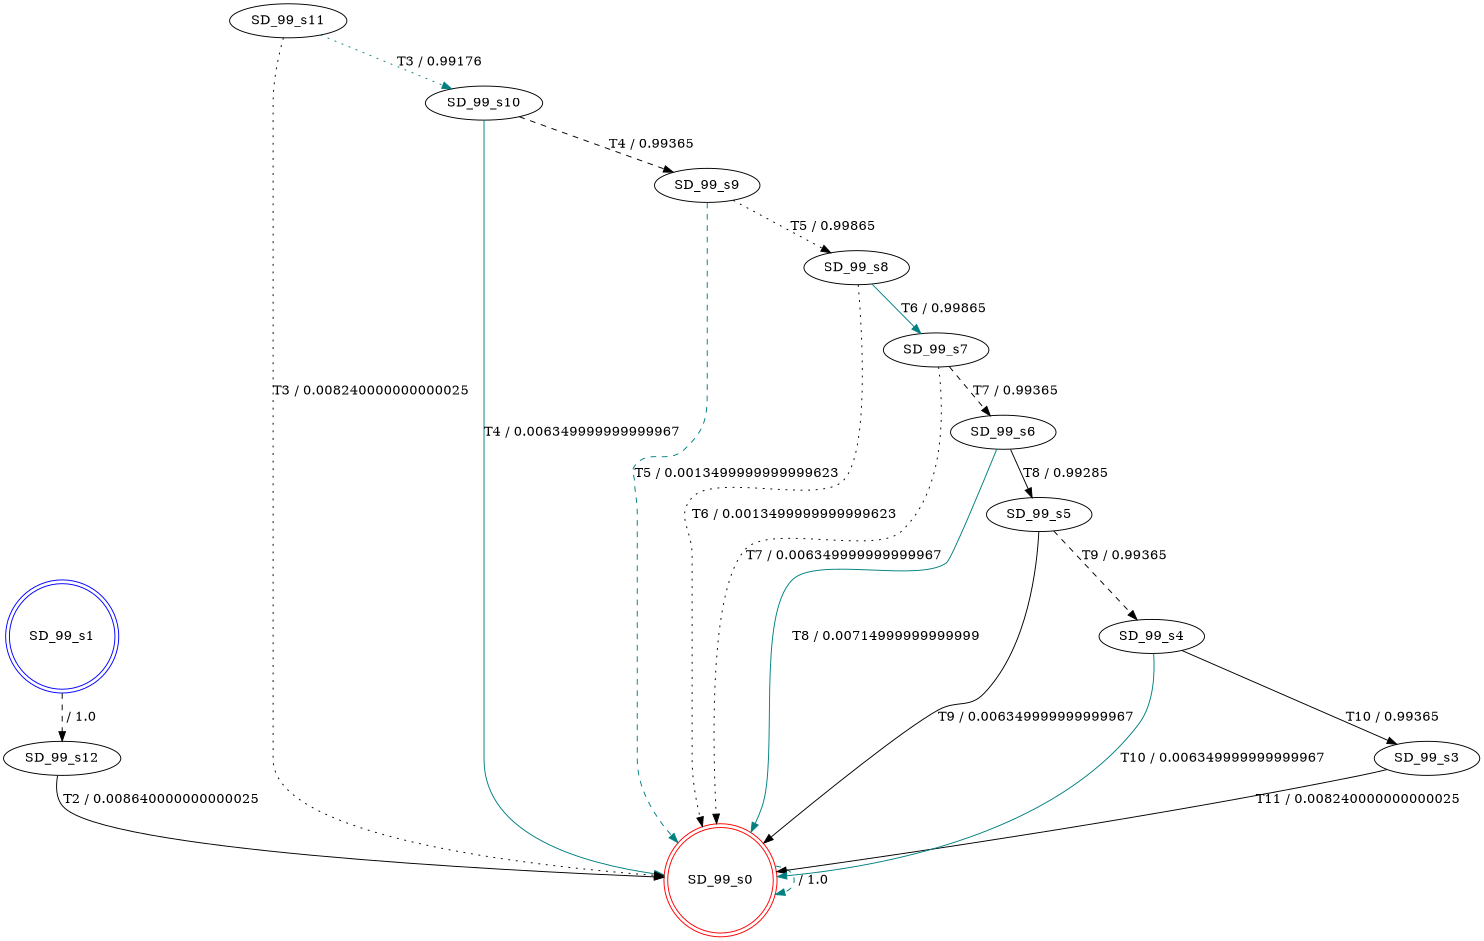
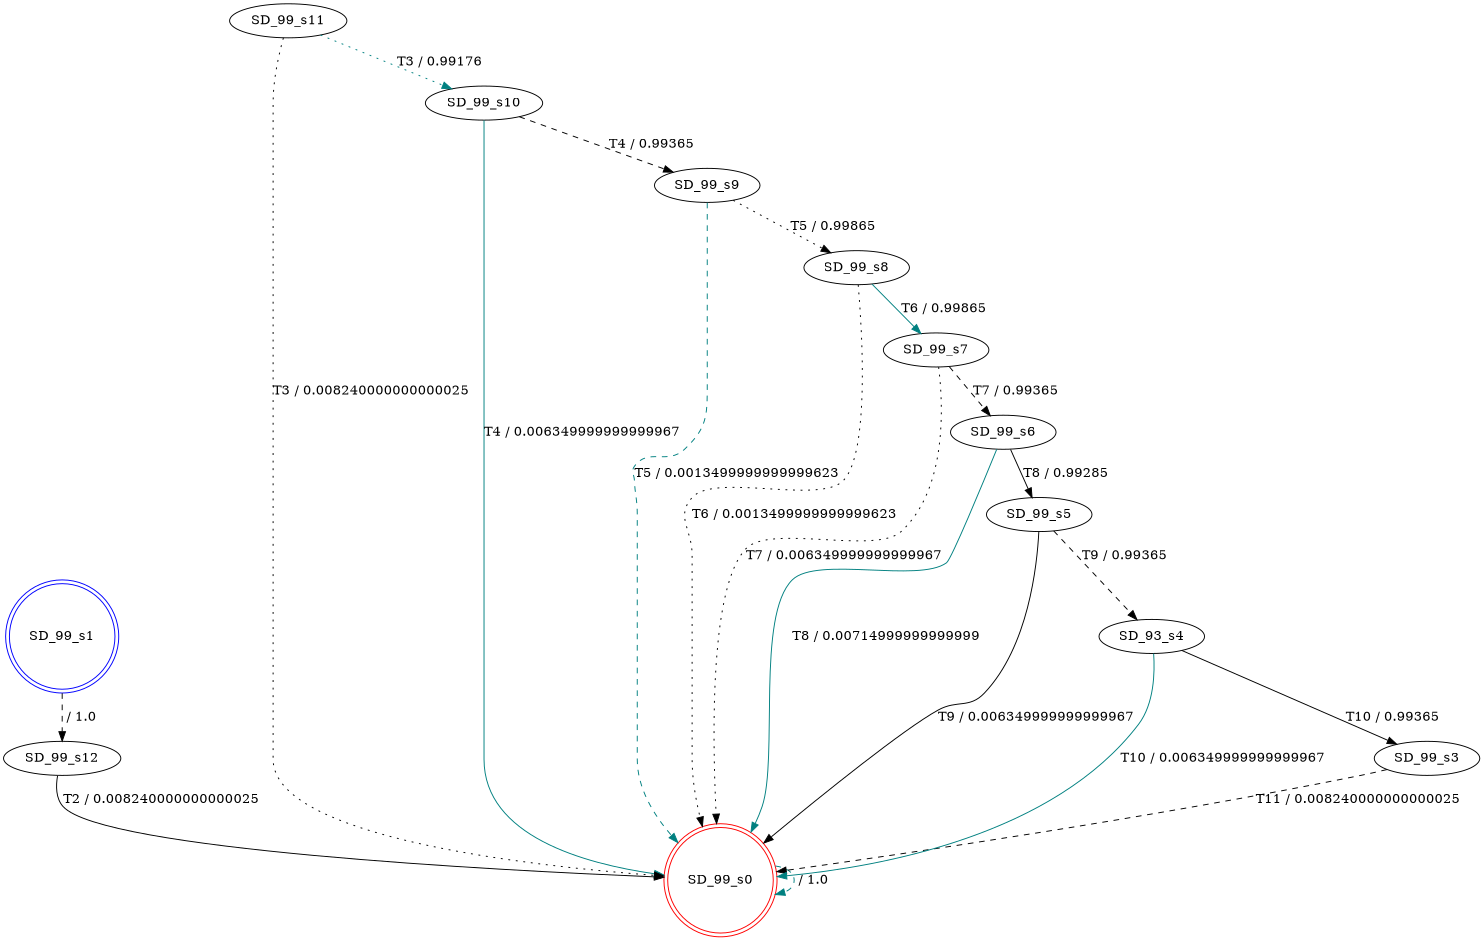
  digraph {
    edge [color=black style=solid]
    n1 [color=red label=SD_99_s0 shape=doublecircle]
    n2 [color=blue label=SD_99_s1 shape=doublecircle]
    n3 [label=SD_99_s12]
    n4 [label=SD_99_s3]
-   n5 [label=SD_99_s4]
+   n5 [label=SD_93_s4]
    n6 [label=SD_99_s5]
    n7 [label=SD_99_s6]
    n8 [label=SD_99_s7]
    n9 [label=SD_99_s8]
    n10 [label=SD_99_s9]
    n11 [label=SD_99_s10]
    n12 [label=SD_99_s11]
    n1 -> n1 [color=teal label=" / 1.0" style=dashed]
    n2 -> n3 [label=" / 1.0" style=dashed]
-   n3 -> n1 [label="T2 / 0.008640000000000025"]
-   n4 -> n1 [label="T11 / 0.008240000000000025"]
+   n3 -> n1 [label="T2 / 0.008240000000000025"]
+   n4 -> n1 [label="T11 / 0.008240000000000025" style=dashed]
    n5 -> n1 [color=teal label="T10 / 0.006349999999999967"]
    n5 -> n4 [label="T10 / 0.99365"]
    n6 -> n1 [label="T9 / 0.006349999999999967"]
    n6 -> n5 [label="T9 / 0.99365" style=dashed]
    n7 -> n1 [color=teal label="T8 / 0.00714999999999999"]
    n7 -> n6 [label="T8 / 0.99285"]
    n8 -> n1 [label="T7 / 0.006349999999999967" style=dotted]
    n8 -> n7 [label="T7 / 0.99365" style=dashed]
    n9 -> n1 [label="T6 / 0.0013499999999999623" style=dotted]
    n9 -> n8 [color=teal label="T6 / 0.99865"]
    n10 -> n1 [color=teal label="T5 / 0.0013499999999999623" style=dashed]
    n10 -> n9 [label="T5 / 0.99865" style=dotted]
    n11 -> n1 [color=teal label="T4 / 0.006349999999999967"]
    n11 -> n10 [label="T4 / 0.99365" style=dashed]
    n12 -> n1 [label="T3 / 0.008240000000000025" style=dotted]
    n12 -> n11 [color=teal label="T3 / 0.99176" style=dotted]
  }
